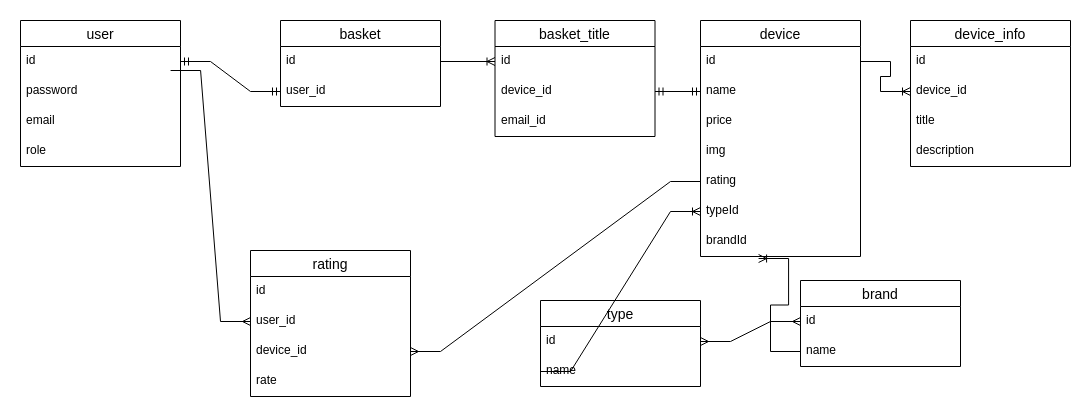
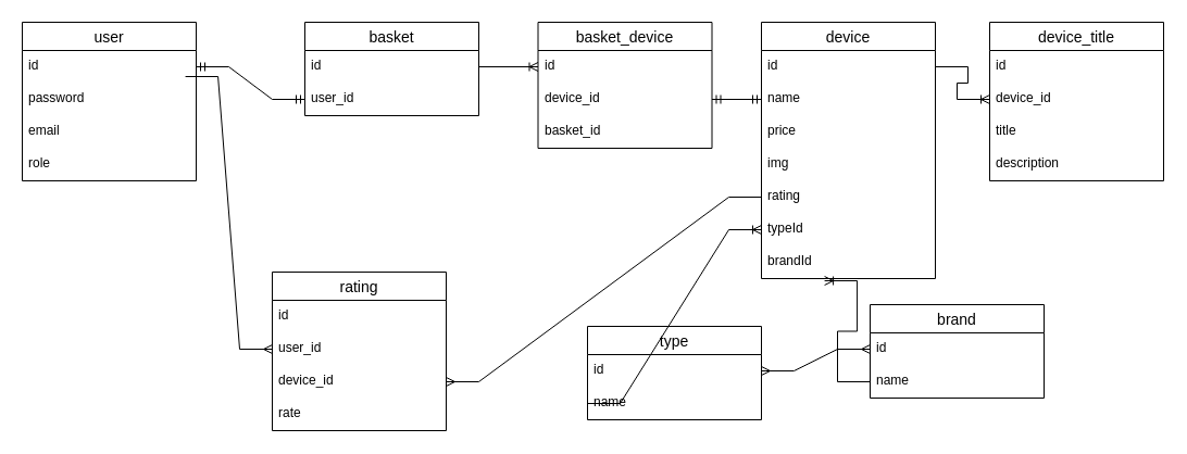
  <mxCell id="0" />
  <mxCell id="1" parent="0" />
  <mxCell id="2" value="user" style="swimlane;fontStyle=0;childLayout=stackLayout;horizontal=1;startSize=26;horizontalStack=0;resizeParent=1;resizeParentMax=0;resizeLast=0;collapsible=1;marginBottom=0;align=center;fontSize=14;" vertex="1" parent="1"><mxGeometry x="20" y="20" width="160" height="146" as="geometry" /></mxCell>
  <mxCell id="3" value="id" style="text;strokeColor=none;fillColor=none;spacingLeft=4;spacingRight=4;overflow=hidden;rotatable=0;points=[[0,0.5],[1,0.5]];portConstraint=eastwest;fontSize=12;whiteSpace=wrap;html=1;" vertex="1" parent="2"><mxGeometry y="26" width="160" height="30" as="geometry" /></mxCell>
  <mxCell id="4" value="password" style="text;strokeColor=none;fillColor=none;spacingLeft=4;spacingRight=4;overflow=hidden;rotatable=0;points=[[0,0.5],[1,0.5]];portConstraint=eastwest;fontSize=12;whiteSpace=wrap;html=1;" vertex="1" parent="2"><mxGeometry y="56" width="160" height="30" as="geometry" /></mxCell>
  <mxCell id="5" value="email" style="text;strokeColor=none;fillColor=none;spacingLeft=4;spacingRight=4;overflow=hidden;rotatable=0;points=[[0,0.5],[1,0.5]];portConstraint=eastwest;fontSize=12;whiteSpace=wrap;html=1;" vertex="1" parent="2"><mxGeometry y="86" width="160" height="30" as="geometry" /></mxCell>
  <mxCell id="6" value="role" style="text;strokeColor=none;fillColor=none;spacingLeft=4;spacingRight=4;overflow=hidden;rotatable=0;points=[[0,0.5],[1,0.5]];portConstraint=eastwest;fontSize=12;whiteSpace=wrap;html=1;" vertex="1" parent="2"><mxGeometry y="116" width="160" height="30" as="geometry" /></mxCell>
  <mxCell id="7" value="basket" style="swimlane;fontStyle=0;childLayout=stackLayout;horizontal=1;startSize=26;horizontalStack=0;resizeParent=1;resizeParentMax=0;resizeLast=0;collapsible=1;marginBottom=0;align=center;fontSize=14;" vertex="1" parent="1"><mxGeometry x="280" y="20" width="160" height="86" as="geometry" /></mxCell>
  <mxCell id="8" value="id" style="text;strokeColor=none;fillColor=none;spacingLeft=4;spacingRight=4;overflow=hidden;rotatable=0;points=[[0,0.5],[1,0.5]];portConstraint=eastwest;fontSize=12;whiteSpace=wrap;html=1;" vertex="1" parent="7"><mxGeometry y="26" width="160" height="30" as="geometry" /></mxCell>
  <mxCell id="9" value="user_id" style="text;strokeColor=none;fillColor=none;spacingLeft=4;spacingRight=4;overflow=hidden;rotatable=0;points=[[0,0.5],[1,0.5]];portConstraint=eastwest;fontSize=12;whiteSpace=wrap;html=1;" vertex="1" parent="7"><mxGeometry y="56" width="160" height="30" as="geometry" /></mxCell>
  <mxCell id="10" value="device" style="swimlane;fontStyle=0;childLayout=stackLayout;horizontal=1;startSize=26;horizontalStack=0;resizeParent=1;resizeParentMax=0;resizeLast=0;collapsible=1;marginBottom=0;align=center;fontSize=14;" vertex="1" parent="1"><mxGeometry x="700" y="20" width="160" height="236" as="geometry" /></mxCell>
  <mxCell id="11" value="id" style="text;strokeColor=none;fillColor=none;spacingLeft=4;spacingRight=4;overflow=hidden;rotatable=0;points=[[0,0.5],[1,0.5]];portConstraint=eastwest;fontSize=12;whiteSpace=wrap;html=1;" vertex="1" parent="10"><mxGeometry y="26" width="160" height="30" as="geometry" /></mxCell>
  <mxCell id="12" value="name" style="text;strokeColor=none;fillColor=none;spacingLeft=4;spacingRight=4;overflow=hidden;rotatable=0;points=[[0,0.5],[1,0.5]];portConstraint=eastwest;fontSize=12;whiteSpace=wrap;html=1;" vertex="1" parent="10"><mxGeometry y="56" width="160" height="30" as="geometry" /></mxCell>
  <mxCell id="13" value="price" style="text;strokeColor=none;fillColor=none;spacingLeft=4;spacingRight=4;overflow=hidden;rotatable=0;points=[[0,0.5],[1,0.5]];portConstraint=eastwest;fontSize=12;whiteSpace=wrap;html=1;" vertex="1" parent="10"><mxGeometry y="86" width="160" height="30" as="geometry" /></mxCell>
  <mxCell id="14" value="img" style="text;strokeColor=none;fillColor=none;spacingLeft=4;spacingRight=4;overflow=hidden;rotatable=0;points=[[0,0.5],[1,0.5]];portConstraint=eastwest;fontSize=12;whiteSpace=wrap;html=1;" vertex="1" parent="10"><mxGeometry y="116" width="160" height="30" as="geometry" /></mxCell>
  <mxCell id="15" value="rating" style="text;strokeColor=none;fillColor=none;spacingLeft=4;spacingRight=4;overflow=hidden;rotatable=0;points=[[0,0.5],[1,0.5]];portConstraint=eastwest;fontSize=12;whiteSpace=wrap;html=1;" vertex="1" parent="10"><mxGeometry y="146" width="160" height="30" as="geometry" /></mxCell>
  <mxCell id="16" value="typeId" style="text;strokeColor=none;fillColor=none;spacingLeft=4;spacingRight=4;overflow=hidden;rotatable=0;points=[[0,0.5],[1,0.5]];portConstraint=eastwest;fontSize=12;whiteSpace=wrap;html=1;" vertex="1" parent="10"><mxGeometry y="176" width="160" height="30" as="geometry" /></mxCell>
  <mxCell id="17" value="brandId" style="text;strokeColor=none;fillColor=none;spacingLeft=4;spacingRight=4;overflow=hidden;rotatable=0;points=[[0,0.5],[1,0.5]];portConstraint=eastwest;fontSize=12;whiteSpace=wrap;html=1;" vertex="1" parent="10"><mxGeometry y="206" width="160" height="30" as="geometry" /></mxCell>
- <mxCell id="18" value="basket_title" style="swimlane;fontStyle=0;childLayout=stackLayout;horizontal=1;startSize=26;horizontalStack=0;resizeParent=1;resizeParentMax=0;resizeLast=0;collapsible=1;marginBottom=0;align=center;fontSize=14;" vertex="1" parent="1"><mxGeometry x="494.5" y="20" width="160" height="116" as="geometry" /></mxCell>
+ <mxCell id="18" value="basket_device" style="swimlane;fontStyle=0;childLayout=stackLayout;horizontal=1;startSize=26;horizontalStack=0;resizeParent=1;resizeParentMax=0;resizeLast=0;collapsible=1;marginBottom=0;align=center;fontSize=14;" vertex="1" parent="1"><mxGeometry x="494.5" y="20" width="160" height="116" as="geometry" /></mxCell>
  <mxCell id="19" value="id" style="text;strokeColor=none;fillColor=none;spacingLeft=4;spacingRight=4;overflow=hidden;rotatable=0;points=[[0,0.5],[1,0.5]];portConstraint=eastwest;fontSize=12;whiteSpace=wrap;html=1;" vertex="1" parent="18"><mxGeometry y="26" width="160" height="30" as="geometry" /></mxCell>
  <mxCell id="20" value="device_id" style="text;strokeColor=none;fillColor=none;spacingLeft=4;spacingRight=4;overflow=hidden;rotatable=0;points=[[0,0.5],[1,0.5]];portConstraint=eastwest;fontSize=12;whiteSpace=wrap;html=1;" vertex="1" parent="18"><mxGeometry y="56" width="160" height="30" as="geometry" /></mxCell>
- <mxCell id="21" value="email_id" style="text;strokeColor=none;fillColor=none;spacingLeft=4;spacingRight=4;overflow=hidden;rotatable=0;points=[[0,0.5],[1,0.5]];portConstraint=eastwest;fontSize=12;whiteSpace=wrap;html=1;" vertex="1" parent="18"><mxGeometry y="86" width="160" height="30" as="geometry" /></mxCell>
+ <mxCell id="21" value="basket_id" style="text;strokeColor=none;fillColor=none;spacingLeft=4;spacingRight=4;overflow=hidden;rotatable=0;points=[[0,0.5],[1,0.5]];portConstraint=eastwest;fontSize=12;whiteSpace=wrap;html=1;" vertex="1" parent="18"><mxGeometry y="86" width="160" height="30" as="geometry" /></mxCell>
  <mxCell id="22" value="rating" style="swimlane;fontStyle=0;childLayout=stackLayout;horizontal=1;startSize=26;horizontalStack=0;resizeParent=1;resizeParentMax=0;resizeLast=0;collapsible=1;marginBottom=0;align=center;fontSize=14;" vertex="1" parent="1"><mxGeometry x="250" y="250" width="160" height="146" as="geometry" /></mxCell>
  <mxCell id="23" value="id" style="text;strokeColor=none;fillColor=none;spacingLeft=4;spacingRight=4;overflow=hidden;rotatable=0;points=[[0,0.5],[1,0.5]];portConstraint=eastwest;fontSize=12;whiteSpace=wrap;html=1;" vertex="1" parent="22"><mxGeometry y="26" width="160" height="30" as="geometry" /></mxCell>
  <mxCell id="24" value="user_id" style="text;strokeColor=none;fillColor=none;spacingLeft=4;spacingRight=4;overflow=hidden;rotatable=0;points=[[0,0.5],[1,0.5]];portConstraint=eastwest;fontSize=12;whiteSpace=wrap;html=1;" vertex="1" parent="22"><mxGeometry y="56" width="160" height="30" as="geometry" /></mxCell>
  <mxCell id="25" value="device_id" style="text;strokeColor=none;fillColor=none;spacingLeft=4;spacingRight=4;overflow=hidden;rotatable=0;points=[[0,0.5],[1,0.5]];portConstraint=eastwest;fontSize=12;whiteSpace=wrap;html=1;" vertex="1" parent="22"><mxGeometry y="86" width="160" height="30" as="geometry" /></mxCell>
  <mxCell id="26" value="rate" style="text;strokeColor=none;fillColor=none;spacingLeft=4;spacingRight=4;overflow=hidden;rotatable=0;points=[[0,0.5],[1,0.5]];portConstraint=eastwest;fontSize=12;whiteSpace=wrap;html=1;" vertex="1" parent="22"><mxGeometry y="116" width="160" height="30" as="geometry" /></mxCell>
  <mxCell id="27" value="brand" style="swimlane;fontStyle=0;childLayout=stackLayout;horizontal=1;startSize=26;horizontalStack=0;resizeParent=1;resizeParentMax=0;resizeLast=0;collapsible=1;marginBottom=0;align=center;fontSize=14;" vertex="1" parent="1"><mxGeometry x="800" y="280" width="160" height="86" as="geometry" /></mxCell>
  <mxCell id="28" value="id" style="text;strokeColor=none;fillColor=none;spacingLeft=4;spacingRight=4;overflow=hidden;rotatable=0;points=[[0,0.5],[1,0.5]];portConstraint=eastwest;fontSize=12;whiteSpace=wrap;html=1;" vertex="1" parent="27"><mxGeometry y="26" width="160" height="30" as="geometry" /></mxCell>
  <mxCell id="29" value="name" style="text;strokeColor=none;fillColor=none;spacingLeft=4;spacingRight=4;overflow=hidden;rotatable=0;points=[[0,0.5],[1,0.5]];portConstraint=eastwest;fontSize=12;whiteSpace=wrap;html=1;" vertex="1" parent="27"><mxGeometry y="56" width="160" height="30" as="geometry" /></mxCell>
  <mxCell id="30" value="type" style="swimlane;fontStyle=0;childLayout=stackLayout;horizontal=1;startSize=26;horizontalStack=0;resizeParent=1;resizeParentMax=0;resizeLast=0;collapsible=1;marginBottom=0;align=center;fontSize=14;" vertex="1" parent="1"><mxGeometry x="540" y="300" width="160" height="86" as="geometry" /></mxCell>
  <mxCell id="31" value="id" style="text;strokeColor=none;fillColor=none;spacingLeft=4;spacingRight=4;overflow=hidden;rotatable=0;points=[[0,0.5],[1,0.5]];portConstraint=eastwest;fontSize=12;whiteSpace=wrap;html=1;" vertex="1" parent="30"><mxGeometry y="26" width="160" height="30" as="geometry" /></mxCell>
  <mxCell id="32" value="name" style="text;strokeColor=none;fillColor=none;spacingLeft=4;spacingRight=4;overflow=hidden;rotatable=0;points=[[0,0.5],[1,0.5]];portConstraint=eastwest;fontSize=12;whiteSpace=wrap;html=1;" vertex="1" parent="30"><mxGeometry y="56" width="160" height="30" as="geometry" /></mxCell>
- <mxCell id="33" value="device_info" style="swimlane;fontStyle=0;childLayout=stackLayout;horizontal=1;startSize=26;horizontalStack=0;resizeParent=1;resizeParentMax=0;resizeLast=0;collapsible=1;marginBottom=0;align=center;fontSize=14;" vertex="1" parent="1"><mxGeometry x="910" y="20" width="160" height="146" as="geometry" /></mxCell>
+ <mxCell id="33" value="device_title" style="swimlane;fontStyle=0;childLayout=stackLayout;horizontal=1;startSize=26;horizontalStack=0;resizeParent=1;resizeParentMax=0;resizeLast=0;collapsible=1;marginBottom=0;align=center;fontSize=14;" vertex="1" parent="1"><mxGeometry x="910" y="20" width="160" height="146" as="geometry" /></mxCell>
  <mxCell id="34" value="id" style="text;strokeColor=none;fillColor=none;spacingLeft=4;spacingRight=4;overflow=hidden;rotatable=0;points=[[0,0.5],[1,0.5]];portConstraint=eastwest;fontSize=12;whiteSpace=wrap;html=1;" vertex="1" parent="33"><mxGeometry y="26" width="160" height="30" as="geometry" /></mxCell>
  <mxCell id="35" value="device_id" style="text;strokeColor=none;fillColor=none;spacingLeft=4;spacingRight=4;overflow=hidden;rotatable=0;points=[[0,0.5],[1,0.5]];portConstraint=eastwest;fontSize=12;whiteSpace=wrap;html=1;" vertex="1" parent="33"><mxGeometry y="56" width="160" height="30" as="geometry" /></mxCell>
  <mxCell id="36" value="title" style="text;strokeColor=none;fillColor=none;spacingLeft=4;spacingRight=4;overflow=hidden;rotatable=0;points=[[0,0.5],[1,0.5]];portConstraint=eastwest;fontSize=12;whiteSpace=wrap;html=1;" vertex="1" parent="33"><mxGeometry y="86" width="160" height="30" as="geometry" /></mxCell>
  <mxCell id="37" value="description" style="text;strokeColor=none;fillColor=none;spacingLeft=4;spacingRight=4;overflow=hidden;rotatable=0;points=[[0,0.5],[1,0.5]];portConstraint=eastwest;fontSize=12;whiteSpace=wrap;html=1;" vertex="1" parent="33"><mxGeometry y="116" width="160" height="30" as="geometry" /></mxCell>
  <mxCell id="38" value="" style="edgeStyle=entityRelationEdgeStyle;fontSize=12;html=1;endArrow=ERmandOne;startArrow=ERmandOne;rounded=0;exitX=1;exitY=0.5;exitDx=0;exitDy=0;" edge="1" parent="1" source="3" target="9"><mxGeometry width="100" height="100" relative="1" as="geometry"><mxPoint x="180" y="236" as="sourcePoint" /><mxPoint x="280" y="136" as="targetPoint" /></mxGeometry></mxCell>
  <mxCell id="39" value="" style="edgeStyle=entityRelationEdgeStyle;fontSize=12;html=1;endArrow=ERoneToMany;rounded=0;exitX=1;exitY=0.5;exitDx=0;exitDy=0;" edge="1" parent="1" source="8" target="19"><mxGeometry width="100" height="100" relative="1" as="geometry"><mxPoint x="510" y="290" as="sourcePoint" /><mxPoint x="610" y="190" as="targetPoint" /></mxGeometry></mxCell>
  <mxCell id="40" value="" style="edgeStyle=entityRelationEdgeStyle;fontSize=12;html=1;endArrow=ERmandOne;startArrow=ERmandOne;rounded=0;" edge="1" parent="1" source="20" target="12"><mxGeometry width="100" height="100" relative="1" as="geometry"><mxPoint x="510" y="290" as="sourcePoint" /><mxPoint x="610" y="190" as="targetPoint" /></mxGeometry></mxCell>
  <mxCell id="41" value="" style="edgeStyle=entityRelationEdgeStyle;fontSize=12;html=1;endArrow=ERoneToMany;rounded=0;exitX=1;exitY=0.5;exitDx=0;exitDy=0;" edge="1" parent="1" source="11" target="35"><mxGeometry width="100" height="100" relative="1" as="geometry"><mxPoint x="510" y="290" as="sourcePoint" /><mxPoint x="610" y="190" as="targetPoint" /></mxGeometry></mxCell>
  <mxCell id="42" value="" style="edgeStyle=entityRelationEdgeStyle;fontSize=12;html=1;endArrow=ERmany;startArrow=ERmany;rounded=0;" edge="1" parent="1" source="31" target="28"><mxGeometry width="100" height="100" relative="1" as="geometry"><mxPoint x="510" y="290" as="sourcePoint" /><mxPoint x="610" y="190" as="targetPoint" /></mxGeometry></mxCell>
  <mxCell id="43" value="" style="edgeStyle=entityRelationEdgeStyle;fontSize=12;html=1;endArrow=ERoneToMany;rounded=0;exitX=0;exitY=0.5;exitDx=0;exitDy=0;" edge="1" parent="1" source="32" target="16"><mxGeometry width="100" height="100" relative="1" as="geometry"><mxPoint x="560" y="270" as="sourcePoint" /><mxPoint x="660" y="170" as="targetPoint" /></mxGeometry></mxCell>
  <mxCell id="44" value="" style="edgeStyle=entityRelationEdgeStyle;fontSize=12;html=1;endArrow=ERoneToMany;rounded=0;entryX=0.363;entryY=1.067;entryDx=0;entryDy=0;entryPerimeter=0;" edge="1" parent="1" source="29" target="17"><mxGeometry width="100" height="100" relative="1" as="geometry"><mxPoint x="670" y="480" as="sourcePoint" /><mxPoint x="770" y="380" as="targetPoint" /></mxGeometry></mxCell>
  <mxCell id="45" value="" style="edgeStyle=entityRelationEdgeStyle;fontSize=12;html=1;endArrow=ERmany;rounded=0;entryX=0;entryY=0.5;entryDx=0;entryDy=0;exitX=0.938;exitY=0.8;exitDx=0;exitDy=0;exitPerimeter=0;" edge="1" parent="1" source="3" target="24"><mxGeometry width="100" height="100" relative="1" as="geometry"><mxPoint x="510" y="490" as="sourcePoint" /><mxPoint x="610" y="390" as="targetPoint" /></mxGeometry></mxCell>
  <mxCell id="46" value="" style="edgeStyle=entityRelationEdgeStyle;fontSize=12;html=1;endArrow=ERmany;rounded=0;entryX=1;entryY=0.5;entryDx=0;entryDy=0;" edge="1" parent="1" source="15" target="25"><mxGeometry width="100" height="100" relative="1" as="geometry"><mxPoint x="510" y="490" as="sourcePoint" /><mxPoint x="610" y="390" as="targetPoint" /></mxGeometry></mxCell>
